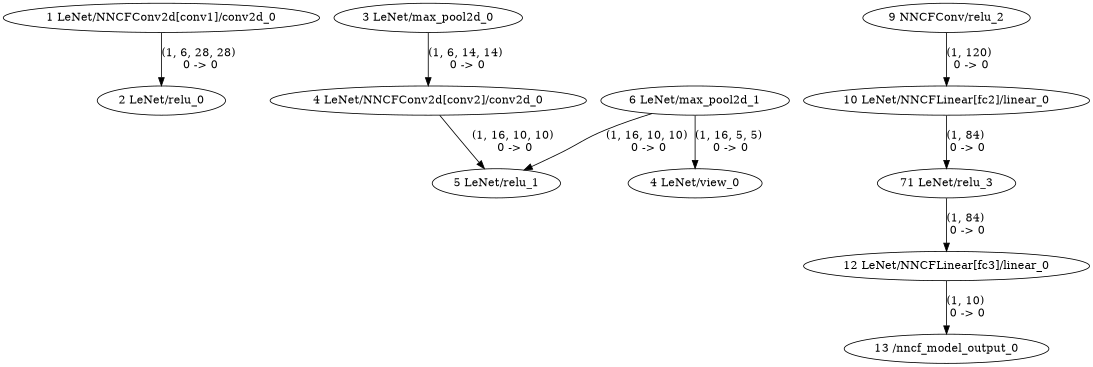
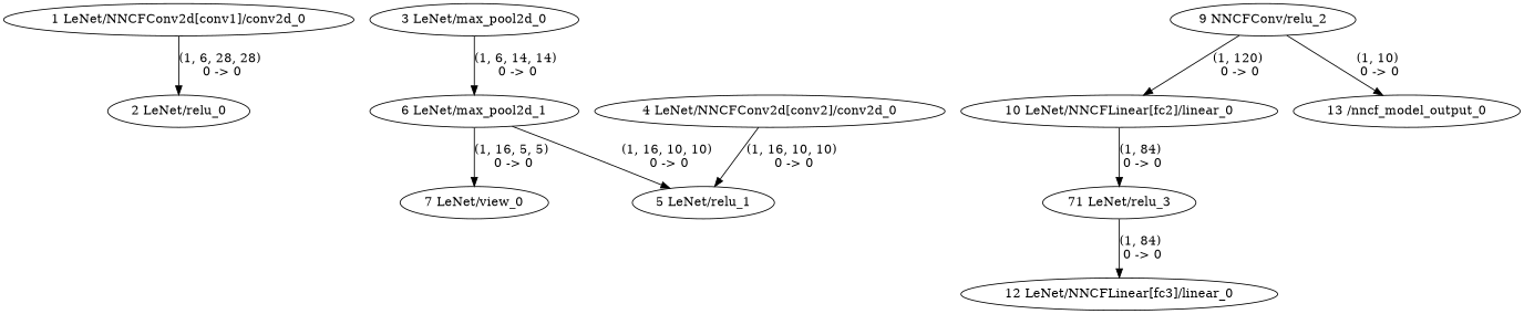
  strict digraph {
    edge [style=solid]
    "1 LeNet/NNCFConv2d[conv1]/conv2d_0"
    "2 LeNet/relu_0"
    "3 LeNet/max_pool2d_0"
    "4 LeNet/NNCFConv2d[conv2]/conv2d_0"
    "5 LeNet/relu_1"
    "6 LeNet/max_pool2d_1"
-   "7 LeNet/view_0" [label="4 LeNet/view_0"]
+   "7 LeNet/view_0"
    n8 [label="9 NNCFConv/relu_2"]
    "10 LeNet/NNCFLinear[fc2]/linear_0"
    n10 [label="71 LeNet/relu_3"]
    "12 LeNet/NNCFLinear[fc3]/linear_0"
    "13 /nncf_model_output_0"
    "1 LeNet/NNCFConv2d[conv1]/conv2d_0" -> "2 LeNet/relu_0" [label="(1, 6, 28, 28) \n0 -> 0"]
-   "3 LeNet/max_pool2d_0" -> "4 LeNet/NNCFConv2d[conv2]/conv2d_0" [label="(1, 6, 14, 14) \n0 -> 0"]
+   "3 LeNet/max_pool2d_0" -> "6 LeNet/max_pool2d_1" [label="(1, 6, 14, 14) \n0 -> 0"]
    "4 LeNet/NNCFConv2d[conv2]/conv2d_0" -> "5 LeNet/relu_1" [label="(1, 16, 10, 10) \n0 -> 0"]
    "6 LeNet/max_pool2d_1" -> "5 LeNet/relu_1" [label="(1, 16, 10, 10) \n0 -> 0"]
    "6 LeNet/max_pool2d_1" -> "7 LeNet/view_0" [label="(1, 16, 5, 5) \n0 -> 0"]
    n8 -> "10 LeNet/NNCFLinear[fc2]/linear_0" [label="(1, 120) \n0 -> 0"]
    "10 LeNet/NNCFLinear[fc2]/linear_0" -> n10 [label="(1, 84) \n0 -> 0"]
    n10 -> "12 LeNet/NNCFLinear[fc3]/linear_0" [label="(1, 84) \n0 -> 0"]
-   "12 LeNet/NNCFLinear[fc3]/linear_0" -> "13 /nncf_model_output_0" [label="(1, 10) \n0 -> 0"]
+   n8 -> "13 /nncf_model_output_0" [label="(1, 10) \n0 -> 0"]
  }
